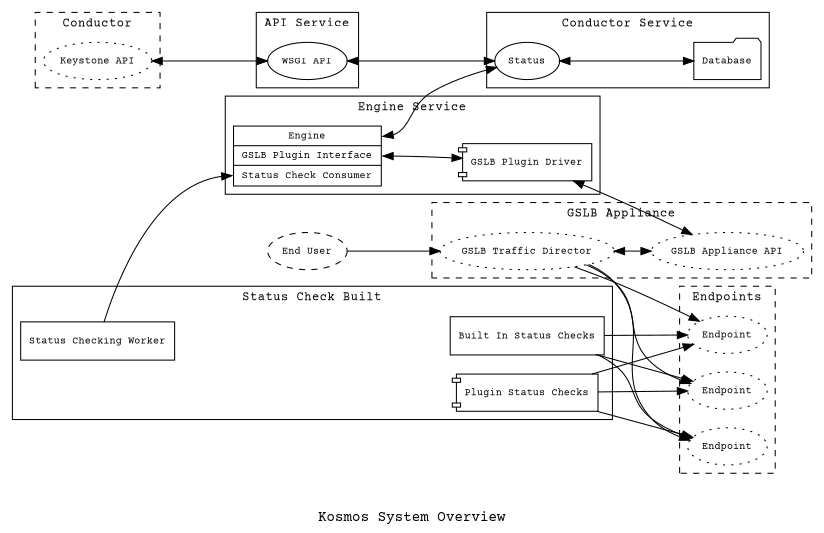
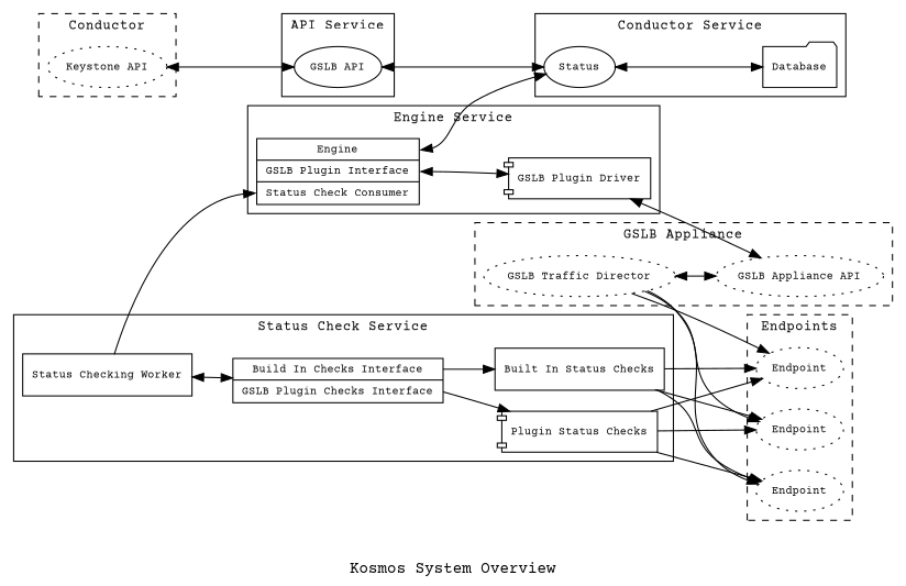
  digraph {
    fontname="Courier Prime"
    label="Kosmos System Overview"
    rankdir=LR
    node [fontname="Courier Prime" fontsize=10]
    edge [fontname="Courier Prime"]
    n1 [label="Keystone API" style=dotted]
-   n2 [label="WSGI API"]
+   n2 [label="GSLB API"]
    n3 [label=Status]
    n4 [label=Database shape=folder]
    n5 [label="<f0> Engine|<f1> GSLB Plugin Interface |<f2> Status Check Consumer" shape=record]
    n6 [label="GSLB Plugin Driver" shape=component]
    n7 [label="GSLB Traffic Director" style=dotted]
    n8 [label="GSLB Appliance API" style=dotted]
    n9 [label="Status Checking Worker" shape=record]
+   n10 [label="<f0> Build In Checks Interface |<f1> GSLB Plugin Checks Interface" shape=record]
    n11 [label="Built In Status Checks" shape=record]
    n12 [label="Plugin Status Checks" shape=component]
    n13 [label=Endpoint style=dotted]
    n14 [label=Endpoint style=dotted]
    n15 [label=Endpoint style=dotted]
-   n16 [label="End User" style=dashed]
    subgraph cluster_1 {
      fontsize=12
      label=Conductor
      style=dashed
      n1
    }
    subgraph cluster_2 {
      fontsize=12
      label="API Service"
      n2
    }
    subgraph cluster_3 {
      fontsize=12
      label="Conductor Service"
      n3
      n4
    }
    subgraph cluster_4 {
      fontsize=12
      label="Engine Service"
      n5
      n6
    }
    subgraph cluster_5 {
      fontsize=12
      label="GSLB Appliance"
      style=dashed
      n7
      n8
    }
    subgraph cluster_6 {
      fontsize=12
-     label="Status Check Built"
+     label="Status Check Service"
      n9
+     n10
      n11
      n12
    }
    subgraph cluster_7 {
      fontsize=12
      label=Endpoints
      style=dashed
      n13
      n14
      n15
    }
    n1 -> n2 [dir=both]
    n2 -> n3 [dir=both headport=f0]
    n3 -> n4 [dir=both]
    n5 -> n3 [dir=both tailport=f0]
    n5 -> n6 [dir=both tailport=f1]
    n6 -> n8 [dir=both]
    n7 -> n8 [dir=both]
    n7 -> n13
    n7 -> n14
    n7 -> n15
    n9 -> n5 [headport=f2]
+   n9 -> n10 [dir=both]
+   n10 -> n11 [tailport=f0]
+   n10 -> n12 [tailport=f1]
    n11 -> n13
    n11 -> n14
    n11 -> n15
    n12 -> n13
    n12 -> n14
    n12 -> n15
-   n16 -> n7
  }
